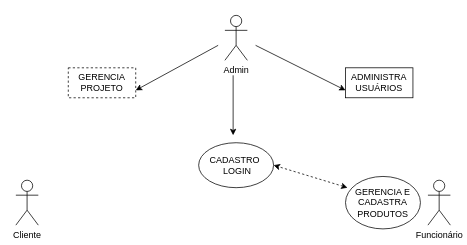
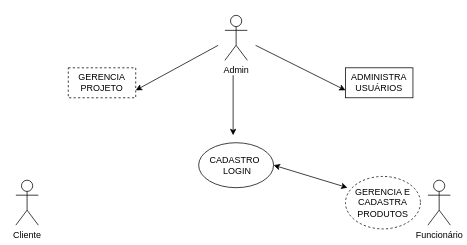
  <mxCell id="0" />
  <mxCell id="1" parent="0" />
  <mxCell id="2" value="Admin" style="shape=umlActor;verticalLabelPosition=bottom;verticalAlign=top;html=1;outlineConnect=0;" vertex="1" parent="1"><mxGeometry x="299" y="20" width="30" height="60" as="geometry" /></mxCell>
  <mxCell id="3" value="Funcionário" style="shape=umlActor;verticalLabelPosition=bottom;verticalAlign=top;html=1;outlineConnect=0;" vertex="1" parent="1"><mxGeometry x="570" y="240" width="30" height="60" as="geometry" /></mxCell>
  <mxCell id="4" value="Cliente" style="shape=umlActor;verticalLabelPosition=bottom;verticalAlign=top;html=1;outlineConnect=0;" vertex="1" parent="1"><mxGeometry x="20" y="240" width="30" height="60" as="geometry" /></mxCell>
  <mxCell id="5" value="GERENCIA PROJETO" style="rounded=0;whiteSpace=wrap;html=1;dashed=1;" vertex="1" parent="1"><mxGeometry x="90" y="90" width="90" height="40" as="geometry" /></mxCell>
  <mxCell id="6" value="ADMINISTRA USUÁRIOS" style="rounded=0;whiteSpace=wrap;html=1;" vertex="1" parent="1"><mxGeometry x="460" y="90" width="90" height="40" as="geometry" /></mxCell>
  <mxCell id="7" value="CADASTRO&amp;nbsp;&lt;br&gt;&amp;nbsp;LOGIN" style="ellipse;whiteSpace=wrap;html=1;" vertex="1" parent="1"><mxGeometry x="264" y="190" width="100" height="60" as="geometry" /></mxCell>
  <mxCell id="8" value="" style="endArrow=classic;html=1;rounded=0;" edge="1" parent="1"><mxGeometry width="50" height="50" relative="1" as="geometry"><mxPoint x="310" y="100" as="sourcePoint" /><mxPoint x="310" y="180" as="targetPoint" /></mxGeometry></mxCell>
  <mxCell id="9" value="" style="endArrow=classic;html=1;rounded=0;entryX=1;entryY=0.75;entryDx=0;entryDy=0;" edge="1" parent="1" target="5"><mxGeometry width="50" height="50" relative="1" as="geometry"><mxPoint x="290" y="60" as="sourcePoint" /><mxPoint x="190" y="110" as="targetPoint" /></mxGeometry></mxCell>
  <mxCell id="10" value="" style="endArrow=classic;html=1;rounded=0;entryX=0;entryY=0.75;entryDx=0;entryDy=0;" edge="1" parent="1" target="6"><mxGeometry width="50" height="50" relative="1" as="geometry"><mxPoint x="340" y="60" as="sourcePoint" /><mxPoint x="420" y="110" as="targetPoint" /></mxGeometry></mxCell>
- <mxCell id="11" value="GERENCIA E CADASTRA PRODUTOS" style="ellipse;whiteSpace=wrap;html=1;" vertex="1" parent="1"><mxGeometry x="460" y="235" width="100" height="70" as="geometry" /></mxCell>
- <mxCell id="12" value="" style="endArrow=classic;startArrow=classic;html=1;rounded=0;exitX=0.027;exitY=0.214;exitDx=0;exitDy=0;entryX=1;entryY=0.5;entryDx=0;entryDy=0;exitPerimeter=0;dashed=1;" edge="1" parent="1" source="11" target="7"><mxGeometry width="50" height="50" relative="1" as="geometry"><mxPoint x="180" y="270" as="sourcePoint" /><mxPoint x="274" y="230" as="targetPoint" /></mxGeometry></mxCell>
+ <mxCell id="11" value="GERENCIA E CADASTRA PRODUTOS" style="ellipse;whiteSpace=wrap;html=1;dashed=1;" vertex="1" parent="1"><mxGeometry x="460" y="235" width="100" height="70" as="geometry" /></mxCell>
+ <mxCell id="12" value="" style="endArrow=classic;startArrow=classic;html=1;rounded=0;exitX=0.027;exitY=0.214;exitDx=0;exitDy=0;entryX=1;entryY=0.5;entryDx=0;entryDy=0;exitPerimeter=0;" edge="1" parent="1" source="11" target="7"><mxGeometry width="50" height="50" relative="1" as="geometry"><mxPoint x="180" y="270" as="sourcePoint" /><mxPoint x="274" y="230" as="targetPoint" /></mxGeometry></mxCell>
